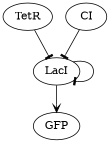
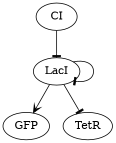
  digraph {
    fontname="DejaVu Serif"
    node [fontname="DejaVu Serif"]
    edge [arrowhead=tee fontname="DejaVu Serif"]
    LacI
    GFP
    TetR
    CI
    LacI -> LacI
    LacI -> GFP [arrowhead=vee]
-   TetR -> LacI
+   LacI -> TetR
    CI -> LacI
  }
